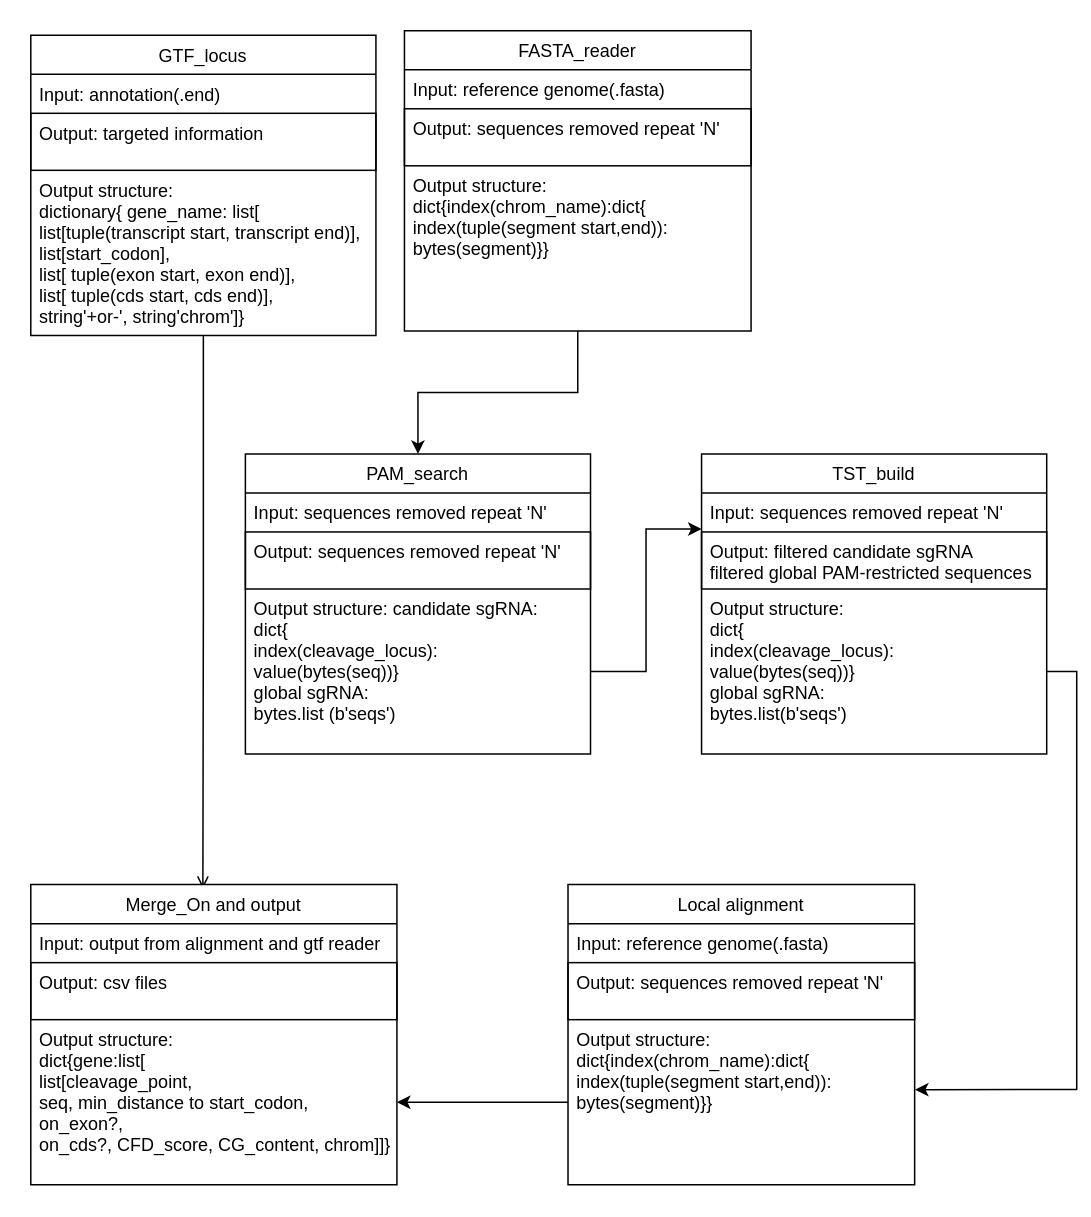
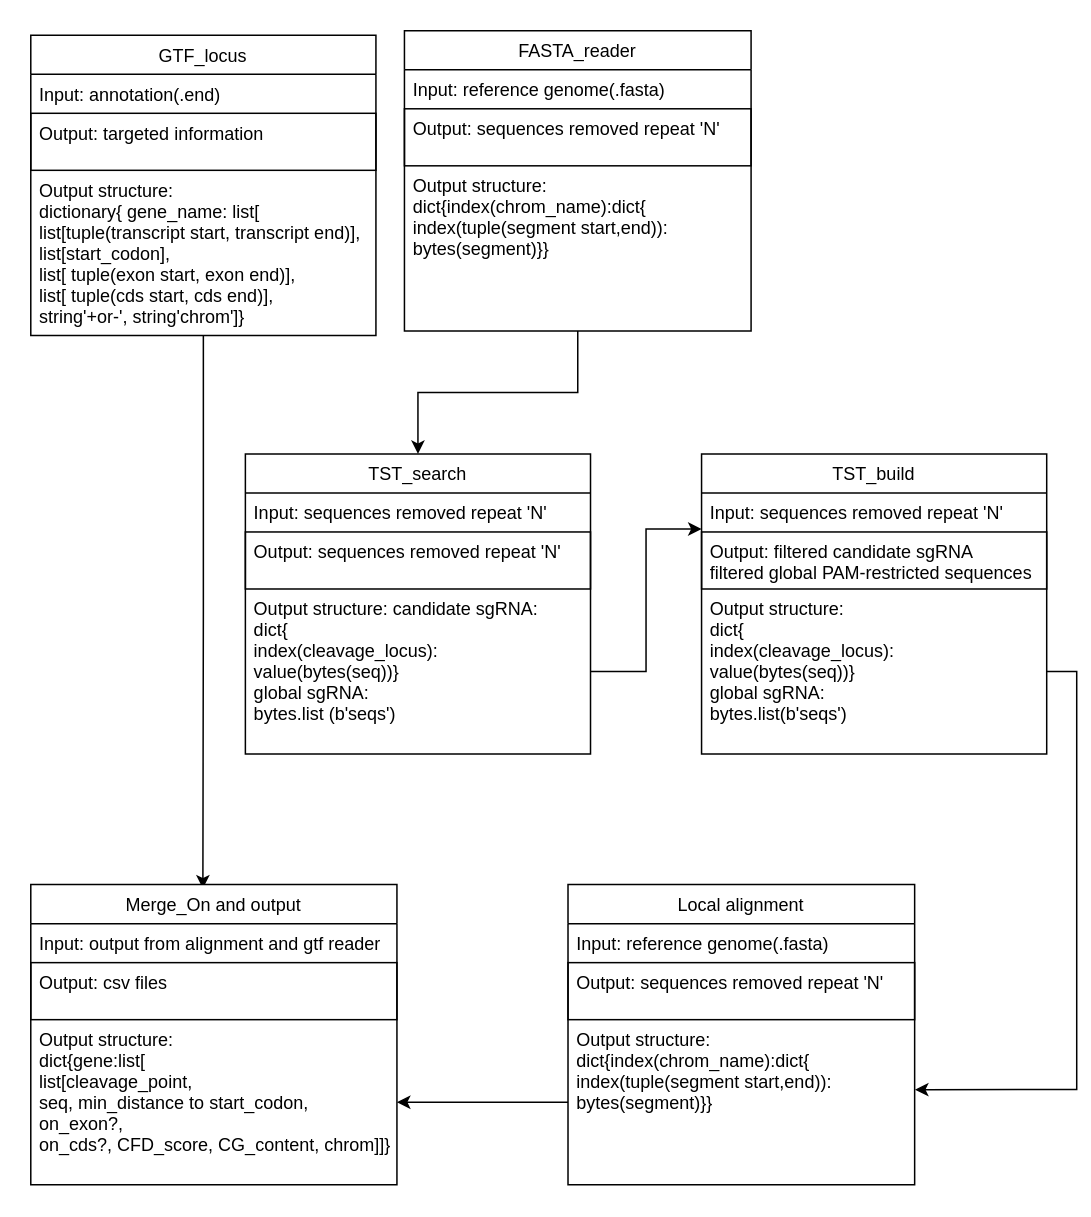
  <mxCell id="0" />
  <mxCell id="1" parent="0" />
- <mxCell id="2" style="edgeStyle=orthogonalEdgeStyle;rounded=0;orthogonalLoop=1;jettySize=auto;html=1;exitX=0.5;exitY=1;exitDx=0;exitDy=0;entryX=0.47;entryY=0.013;entryDx=0;entryDy=0;entryPerimeter=0;endArrow=open;" edge="1" parent="1" source="3" target="25"><mxGeometry relative="1" as="geometry" /></mxCell>
+ <mxCell id="2" style="edgeStyle=orthogonalEdgeStyle;rounded=0;orthogonalLoop=1;jettySize=auto;html=1;exitX=0.5;exitY=1;exitDx=0;exitDy=0;entryX=0.47;entryY=0.013;entryDx=0;entryDy=0;entryPerimeter=0;" edge="1" parent="1" source="3" target="25"><mxGeometry relative="1" as="geometry" /></mxCell>
  <mxCell id="3" value="GTF_locus" style="swimlane;fontStyle=0;childLayout=stackLayout;horizontal=1;startSize=26;horizontalStack=0;resizeParent=1;resizeParentMax=0;resizeLast=0;collapsible=1;marginBottom=0;" vertex="1" parent="1"><mxGeometry x="20" y="23" width="230" height="200" as="geometry" /></mxCell>
  <mxCell id="4" value="Input: annotation(.end)" style="text;strokeColor=none;fillColor=none;align=left;verticalAlign=top;spacingLeft=4;spacingRight=4;overflow=hidden;rotatable=0;points=[[0,0.5],[1,0.5]];portConstraint=eastwest;" vertex="1" parent="3"><mxGeometry y="26" width="230" height="26" as="geometry" /></mxCell>
  <mxCell id="5" value="Output: targeted information" style="text;fillColor=none;align=left;verticalAlign=top;spacingLeft=4;spacingRight=4;overflow=hidden;rotatable=0;points=[[0,0.5],[1,0.5]];portConstraint=eastwest;strokeColor=#000000;" vertex="1" parent="3"><mxGeometry y="52" width="230" height="38" as="geometry" /></mxCell>
  <mxCell id="6" value="Output structure:&#10;dictionary{ gene_name: list[ &#10;list[tuple(transcript start, transcript end)], &#10;list[start_codon], &#10;list[ tuple(exon start, exon end)], &#10;list[ tuple(cds start, cds end)], &#10;string'+or-', string'chrom']}" style="text;strokeColor=none;fillColor=none;align=left;verticalAlign=top;spacingLeft=4;spacingRight=4;overflow=hidden;rotatable=0;points=[[0,0.5],[1,0.5]];portConstraint=eastwest;" vertex="1" parent="3"><mxGeometry y="90" width="230" height="110" as="geometry" /></mxCell>
  <mxCell id="7" style="edgeStyle=orthogonalEdgeStyle;rounded=0;orthogonalLoop=1;jettySize=auto;html=1;exitX=0.5;exitY=1;exitDx=0;exitDy=0;entryX=0.5;entryY=0;entryDx=0;entryDy=0;" edge="1" parent="1" source="8" target="12"><mxGeometry relative="1" as="geometry" /></mxCell>
  <mxCell id="8" value="FASTA_reader" style="swimlane;fontStyle=0;childLayout=stackLayout;horizontal=1;startSize=26;horizontalStack=0;resizeParent=1;resizeParentMax=0;resizeLast=0;collapsible=1;marginBottom=0;" vertex="1" parent="1"><mxGeometry x="269" y="20" width="231" height="200" as="geometry" /></mxCell>
  <mxCell id="9" value="Input: reference genome(.fasta)" style="text;strokeColor=none;fillColor=none;align=left;verticalAlign=top;spacingLeft=4;spacingRight=4;overflow=hidden;rotatable=0;points=[[0,0.5],[1,0.5]];portConstraint=eastwest;" vertex="1" parent="8"><mxGeometry y="26" width="231" height="26" as="geometry" /></mxCell>
  <mxCell id="10" value="Output: sequences removed repeat 'N'" style="text;fillColor=none;align=left;verticalAlign=top;spacingLeft=4;spacingRight=4;overflow=hidden;rotatable=0;points=[[0,0.5],[1,0.5]];portConstraint=eastwest;strokeColor=#000000;" vertex="1" parent="8"><mxGeometry y="52" width="231" height="38" as="geometry" /></mxCell>
  <mxCell id="11" value="Output structure:&#10;dict{index(chrom_name):dict{&#10;index(tuple(segment start,end)):&#10;bytes(segment)}}" style="text;strokeColor=none;fillColor=none;align=left;verticalAlign=top;spacingLeft=4;spacingRight=4;overflow=hidden;rotatable=0;points=[[0,0.5],[1,0.5]];portConstraint=eastwest;" vertex="1" parent="8"><mxGeometry y="90" width="231" height="110" as="geometry" /></mxCell>
- <mxCell id="12" value="PAM_search" style="swimlane;fontStyle=0;childLayout=stackLayout;horizontal=1;startSize=26;horizontalStack=0;resizeParent=1;resizeParentMax=0;resizeLast=0;collapsible=1;marginBottom=0;" vertex="1" parent="1"><mxGeometry x="163" y="302" width="230" height="200" as="geometry" /></mxCell>
+ <mxCell id="12" value="TST_search" style="swimlane;fontStyle=0;childLayout=stackLayout;horizontal=1;startSize=26;horizontalStack=0;resizeParent=1;resizeParentMax=0;resizeLast=0;collapsible=1;marginBottom=0;" vertex="1" parent="1"><mxGeometry x="163" y="302" width="230" height="200" as="geometry" /></mxCell>
  <mxCell id="13" value="Input: sequences removed repeat 'N'" style="text;strokeColor=none;fillColor=none;align=left;verticalAlign=top;spacingLeft=4;spacingRight=4;overflow=hidden;rotatable=0;points=[[0,0.5],[1,0.5]];portConstraint=eastwest;" vertex="1" parent="12"><mxGeometry y="26" width="230" height="26" as="geometry" /></mxCell>
  <mxCell id="14" value="Output: sequences removed repeat 'N'" style="text;fillColor=none;align=left;verticalAlign=top;spacingLeft=4;spacingRight=4;overflow=hidden;rotatable=0;points=[[0,0.5],[1,0.5]];portConstraint=eastwest;strokeColor=#000000;" vertex="1" parent="12"><mxGeometry y="52" width="230" height="38" as="geometry" /></mxCell>
  <mxCell id="15" value="Output structure: candidate sgRNA:&#10;dict{&#10;index(cleavage_locus): &#10;value(bytes(seq))}&#10;global sgRNA:&#10;bytes.list (b'seqs')" style="text;strokeColor=none;fillColor=none;align=left;verticalAlign=top;spacingLeft=4;spacingRight=4;overflow=hidden;rotatable=0;points=[[0,0.5],[1,0.5]];portConstraint=eastwest;" vertex="1" parent="12"><mxGeometry y="90" width="230" height="110" as="geometry" /></mxCell>
  <mxCell id="16" value="TST_build" style="swimlane;fontStyle=0;childLayout=stackLayout;horizontal=1;startSize=26;horizontalStack=0;resizeParent=1;resizeParentMax=0;resizeLast=0;collapsible=1;marginBottom=0;" vertex="1" parent="1"><mxGeometry x="467" y="302" width="230" height="200" as="geometry" /></mxCell>
  <mxCell id="17" value="Input: sequences removed repeat 'N'" style="text;strokeColor=none;fillColor=none;align=left;verticalAlign=top;spacingLeft=4;spacingRight=4;overflow=hidden;rotatable=0;points=[[0,0.5],[1,0.5]];portConstraint=eastwest;" vertex="1" parent="16"><mxGeometry y="26" width="230" height="26" as="geometry" /></mxCell>
  <mxCell id="18" value="Output: filtered candidate sgRNA&#10;filtered global PAM-restricted sequences" style="text;fillColor=none;align=left;verticalAlign=top;spacingLeft=4;spacingRight=4;overflow=hidden;rotatable=0;points=[[0,0.5],[1,0.5]];portConstraint=eastwest;strokeColor=#000000;" vertex="1" parent="16"><mxGeometry y="52" width="230" height="38" as="geometry" /></mxCell>
  <mxCell id="19" value="Output structure:&#10;dict{&#10;index(cleavage_locus): &#10;value(bytes(seq))}&#10;global sgRNA:&#10;bytes.list(b'seqs')" style="text;strokeColor=none;fillColor=none;align=left;verticalAlign=top;spacingLeft=4;spacingRight=4;overflow=hidden;rotatable=0;points=[[0,0.5],[1,0.5]];portConstraint=eastwest;" vertex="1" parent="16"><mxGeometry y="90" width="230" height="110" as="geometry" /></mxCell>
  <mxCell id="20" style="edgeStyle=orthogonalEdgeStyle;rounded=0;orthogonalLoop=1;jettySize=auto;html=1;exitX=1;exitY=0.5;exitDx=0;exitDy=0;entryX=0;entryY=0.25;entryDx=0;entryDy=0;" edge="1" parent="1" source="15" target="16"><mxGeometry relative="1" as="geometry" /></mxCell>
  <mxCell id="21" value="Local alignment" style="swimlane;fontStyle=0;childLayout=stackLayout;horizontal=1;startSize=26;horizontalStack=0;resizeParent=1;resizeParentMax=0;resizeLast=0;collapsible=1;marginBottom=0;" vertex="1" parent="1"><mxGeometry x="378" y="589" width="231" height="200" as="geometry" /></mxCell>
  <mxCell id="22" value="Input: reference genome(.fasta)" style="text;strokeColor=none;fillColor=none;align=left;verticalAlign=top;spacingLeft=4;spacingRight=4;overflow=hidden;rotatable=0;points=[[0,0.5],[1,0.5]];portConstraint=eastwest;" vertex="1" parent="21"><mxGeometry y="26" width="231" height="26" as="geometry" /></mxCell>
  <mxCell id="23" value="Output: sequences removed repeat 'N'" style="text;fillColor=none;align=left;verticalAlign=top;spacingLeft=4;spacingRight=4;overflow=hidden;rotatable=0;points=[[0,0.5],[1,0.5]];portConstraint=eastwest;strokeColor=#000000;" vertex="1" parent="21"><mxGeometry y="52" width="231" height="38" as="geometry" /></mxCell>
  <mxCell id="24" value="Output structure:&#10;dict{index(chrom_name):dict{&#10;index(tuple(segment start,end)):&#10;bytes(segment)}}" style="text;strokeColor=none;fillColor=none;align=left;verticalAlign=top;spacingLeft=4;spacingRight=4;overflow=hidden;rotatable=0;points=[[0,0.5],[1,0.5]];portConstraint=eastwest;" vertex="1" parent="21"><mxGeometry y="90" width="231" height="110" as="geometry" /></mxCell>
  <mxCell id="25" value="Merge_On and output" style="swimlane;fontStyle=0;childLayout=stackLayout;horizontal=1;startSize=26;horizontalStack=0;resizeParent=1;resizeParentMax=0;resizeLast=0;collapsible=1;marginBottom=0;" vertex="1" parent="1"><mxGeometry x="20" y="589" width="244" height="200" as="geometry" /></mxCell>
  <mxCell id="26" value="Input: output from alignment and gtf reader" style="text;strokeColor=none;fillColor=none;align=left;verticalAlign=top;spacingLeft=4;spacingRight=4;overflow=hidden;rotatable=0;points=[[0,0.5],[1,0.5]];portConstraint=eastwest;" vertex="1" parent="25"><mxGeometry y="26" width="244" height="26" as="geometry" /></mxCell>
  <mxCell id="27" value="Output: csv files" style="text;fillColor=none;align=left;verticalAlign=top;spacingLeft=4;spacingRight=4;overflow=hidden;rotatable=0;points=[[0,0.5],[1,0.5]];portConstraint=eastwest;strokeColor=#000000;" vertex="1" parent="25"><mxGeometry y="52" width="244" height="38" as="geometry" /></mxCell>
  <mxCell id="28" value="Output structure:&#10;dict{gene:list[&#10;list[cleavage_point, &#10;seq, min_distance to start_codon, &#10;on_exon?, &#10;on_cds?, CFD_score, CG_content, chrom]]}" style="text;strokeColor=none;fillColor=none;align=left;verticalAlign=top;spacingLeft=4;spacingRight=4;overflow=hidden;rotatable=0;points=[[0,0.5],[1,0.5]];portConstraint=eastwest;" vertex="1" parent="25"><mxGeometry y="90" width="244" height="110" as="geometry" /></mxCell>
  <mxCell id="29" style="edgeStyle=orthogonalEdgeStyle;rounded=0;orthogonalLoop=1;jettySize=auto;html=1;exitX=0;exitY=0.5;exitDx=0;exitDy=0;entryX=1;entryY=0.5;entryDx=0;entryDy=0;" edge="1" parent="1" source="24" target="28"><mxGeometry relative="1" as="geometry" /></mxCell>
  <mxCell id="30" style="edgeStyle=orthogonalEdgeStyle;rounded=0;orthogonalLoop=1;jettySize=auto;html=1;exitX=1;exitY=0.5;exitDx=0;exitDy=0;entryX=1.001;entryY=0.424;entryDx=0;entryDy=0;entryPerimeter=0;" edge="1" parent="1" source="19" target="24"><mxGeometry relative="1" as="geometry" /></mxCell>
